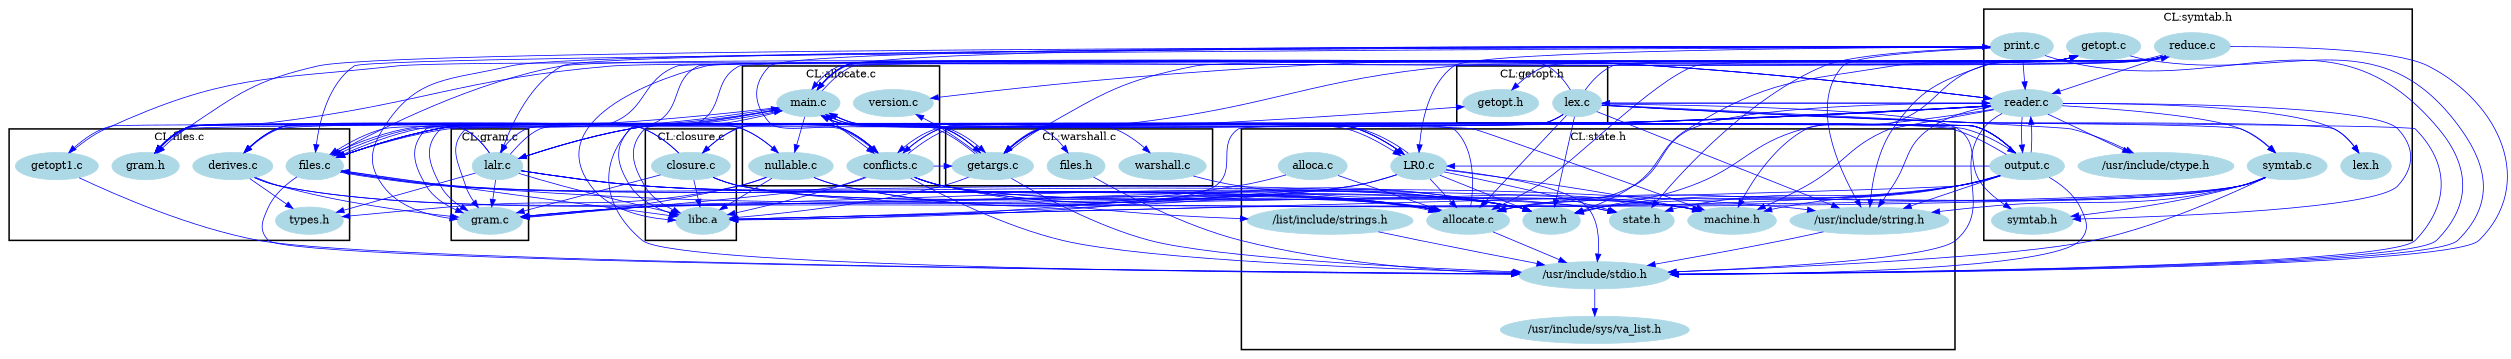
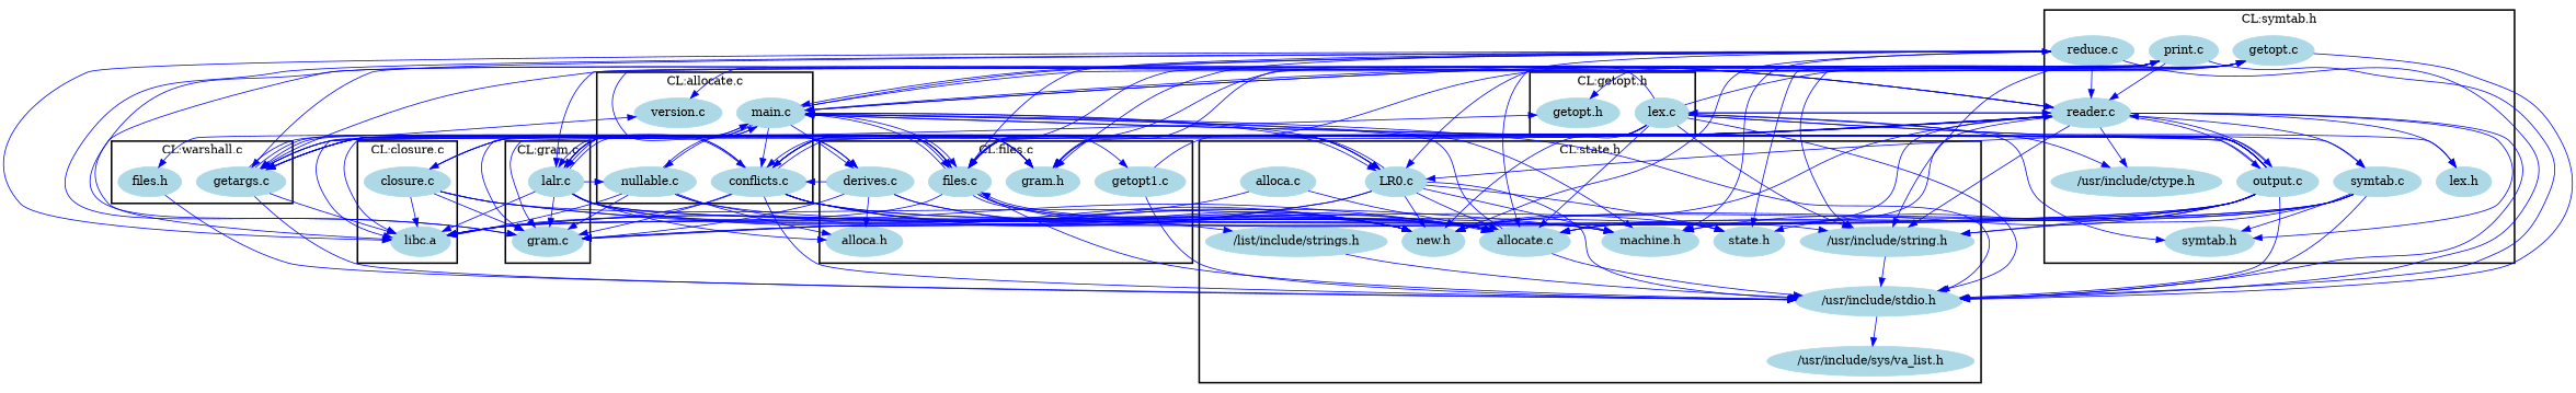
  digraph {
    node [color=lightblue fontcolor=black shape=ellipse style=filled]
    edge [color=blue font=6]
    n1 [label="gram.c"]
    n2 [label="lalr.c"]
    n3 [label="state.h"]
    n4 [label="LR0.c"]
    n5 [label="new.h"]
    n6 [label="machine.h"]
    n7 [label="/usr/include/stdio.h"]
    n8 [label="alloca.c"]
    n9 [label="allocate.c"]
    n10 [label="/list/include/strings.h"]
    n11 [label="/usr/include/sys/va_list.h"]
    n12 [label="/usr/include/string.h"]
    n13 [label="closure.c"]
    n14 [label="libc.a"]
    n15 [label="version.c"]
    n16 [label="conflicts.c"]
    n17 [label="main.c"]
    n18 [label="nullable.c"]
-   n19 [label="warshall.c"]
    n20 [label="files.h"]
    n21 [label="getargs.c"]
    n22 [label="files.c"]
    n23 [label="gram.h"]
    n24 [label="derives.c"]
    n25 [label="getopt1.c"]
-   n26 [label="types.h"]
+   n26 [label="alloca.h"]
    n27 [label="getopt.h"]
    n28 [label="lex.c"]
    n29 [label="symtab.h"]
    n30 [label="getopt.c"]
    n31 [label="reader.c"]
    n32 [label="lex.h"]
    n33 [label="print.c"]
    n34 [label="/usr/include/ctype.h"]
    n35 [label="symtab.c"]
    n36 [label="reduce.c"]
    n37 [label="output.c"]
    subgraph cluster_1 {
      color=black
      label="CL:gram.c"
      style=bold
      n1
      n2
    }
    subgraph cluster_2 {
      color=black
      label="CL:state.h"
      style=bold
      n3
      n4
      n5
      n6
      n7
      n8
      n9
      n10
      n11
      n12
    }
    subgraph cluster_3 {
      color=black
      label="CL:closure.c"
      style=bold
      n13
      n14
    }
    subgraph cluster_4 {
      color=black
      label="CL:allocate.c"
      style=bold
      n15
      n16
      n17
      n18
    }
    subgraph cluster_5 {
      color=black
      label="CL:warshall.c"
      style=bold
-     n19
      n20
      n21
    }
    subgraph cluster_6 {
      color=black
      label="CL:files.c"
      style=bold
      n22
      n23
      n24
      n25
      n26
    }
    subgraph cluster_7 {
      color=black
      label="CL:getopt.h"
      style=bold
      n27
      n28
    }
    subgraph cluster_8 {
      color=black
      label="CL:symtab.h"
      style=bold
      n29
      n30
      n31
      n32
      n33
      n34
      n35
      n36
      n37
    }
    n2 -> n1
    n2 -> n3
    n2 -> n4
    n2 -> n5
    n2 -> n6
    n2 -> n9
    n2 -> n14
    n2 -> n17
    n2 -> n18
    n2 -> n23
    n2 -> n24
    n2 -> n26
    n4 -> n1
    n4 -> n3
    n4 -> n5
    n4 -> n6
    n4 -> n7
    n4 -> n9
    n4 -> n13
    n4 -> n14
    n4 -> n17
    n7 -> n11
    n8 -> n9
    n8 -> n14
    n9 -> n7
    n9 -> n17
    n9 -> n22
    n10 -> n7
    n12 -> n7
    n13 -> n1
    n13 -> n5
    n13 -> n6
    n13 -> n9
    n13 -> n14
-   n13 -> n19
    n13 -> n23
    n13 -> n24
    n16 -> n1
    n16 -> n2
    n16 -> n3
    n16 -> n4
    n16 -> n5
    n16 -> n6
    n16 -> n7
    n16 -> n9
    n16 -> n10
    n16 -> n14
    n16 -> n21
    n16 -> n22
    n16 -> n23
    n16 -> n31
    n17 -> n2
    n17 -> n4
    n17 -> n6
    n17 -> n7
    n17 -> n14
    n17 -> n16
    n17 -> n18
    n17 -> n21
    n17 -> n22
    n17 -> n24
    n17 -> n31
    n17 -> n33
    n17 -> n36
    n17 -> n37
    n18 -> n1
    n18 -> n5
    n18 -> n9
    n18 -> n14
    n18 -> n23
    n18 -> n26
-   n19 -> n6
    n20 -> n7
    n21 -> n7
    n21 -> n14
    n21 -> n15
    n21 -> n17
    n21 -> n22
    n21 -> n25
    n21 -> n27
    n21 -> n30
    n22 -> n5
    n22 -> n7
    n22 -> n9
    n22 -> n12
    n22 -> n14
    n22 -> n17
    n22 -> n20
    n22 -> n21
    n24 -> n1
    n24 -> n5
    n24 -> n9
    n24 -> n16
    n24 -> n26
    n25 -> n7
    n25 -> n30
    n28 -> n1
    n28 -> n5
    n28 -> n7
    n28 -> n9
    n28 -> n12
    n28 -> n17
    n28 -> n21
    n28 -> n22
    n28 -> n29
    n28 -> n30
    n28 -> n31
    n28 -> n32
    n28 -> n34
    n28 -> n35
    n30 -> n7
    n30 -> n12
    n30 -> n14
    n30 -> n22
    n30 -> n27
    n31 -> n1
    n31 -> n5
    n31 -> n6
    n31 -> n7
    n31 -> n9
    n31 -> n12
    n31 -> n14
    n31 -> n15
    n31 -> n16
    n31 -> n17
    n31 -> n21
    n31 -> n22
    n31 -> n23
    n31 -> n28
    n31 -> n29
    n31 -> n32
    n31 -> n34
    n31 -> n35
    n31 -> n37
    n33 -> n1
    n33 -> n2
    n33 -> n3
    n33 -> n4
    n33 -> n7
    n33 -> n12
    n33 -> n16
    n33 -> n22
    n33 -> n23
    n33 -> n31
    n35 -> n1
    n35 -> n5
    n35 -> n7
    n35 -> n9
    n35 -> n12
    n35 -> n14
    n35 -> n29
    n36 -> n1
    n36 -> n5
    n36 -> n6
    n36 -> n7
    n36 -> n9
    n36 -> n14
    n36 -> n17
    n36 -> n21
    n36 -> n22
    n36 -> n23
    n36 -> n31
    n37 -> n1
    n37 -> n2
    n37 -> n3
    n37 -> n4
    n37 -> n5
    n37 -> n6
    n37 -> n7
    n37 -> n9
    n37 -> n12
    n37 -> n14
    n37 -> n16
    n37 -> n17
    n37 -> n21
    n37 -> n22
    n37 -> n23
    n37 -> n31
  }
